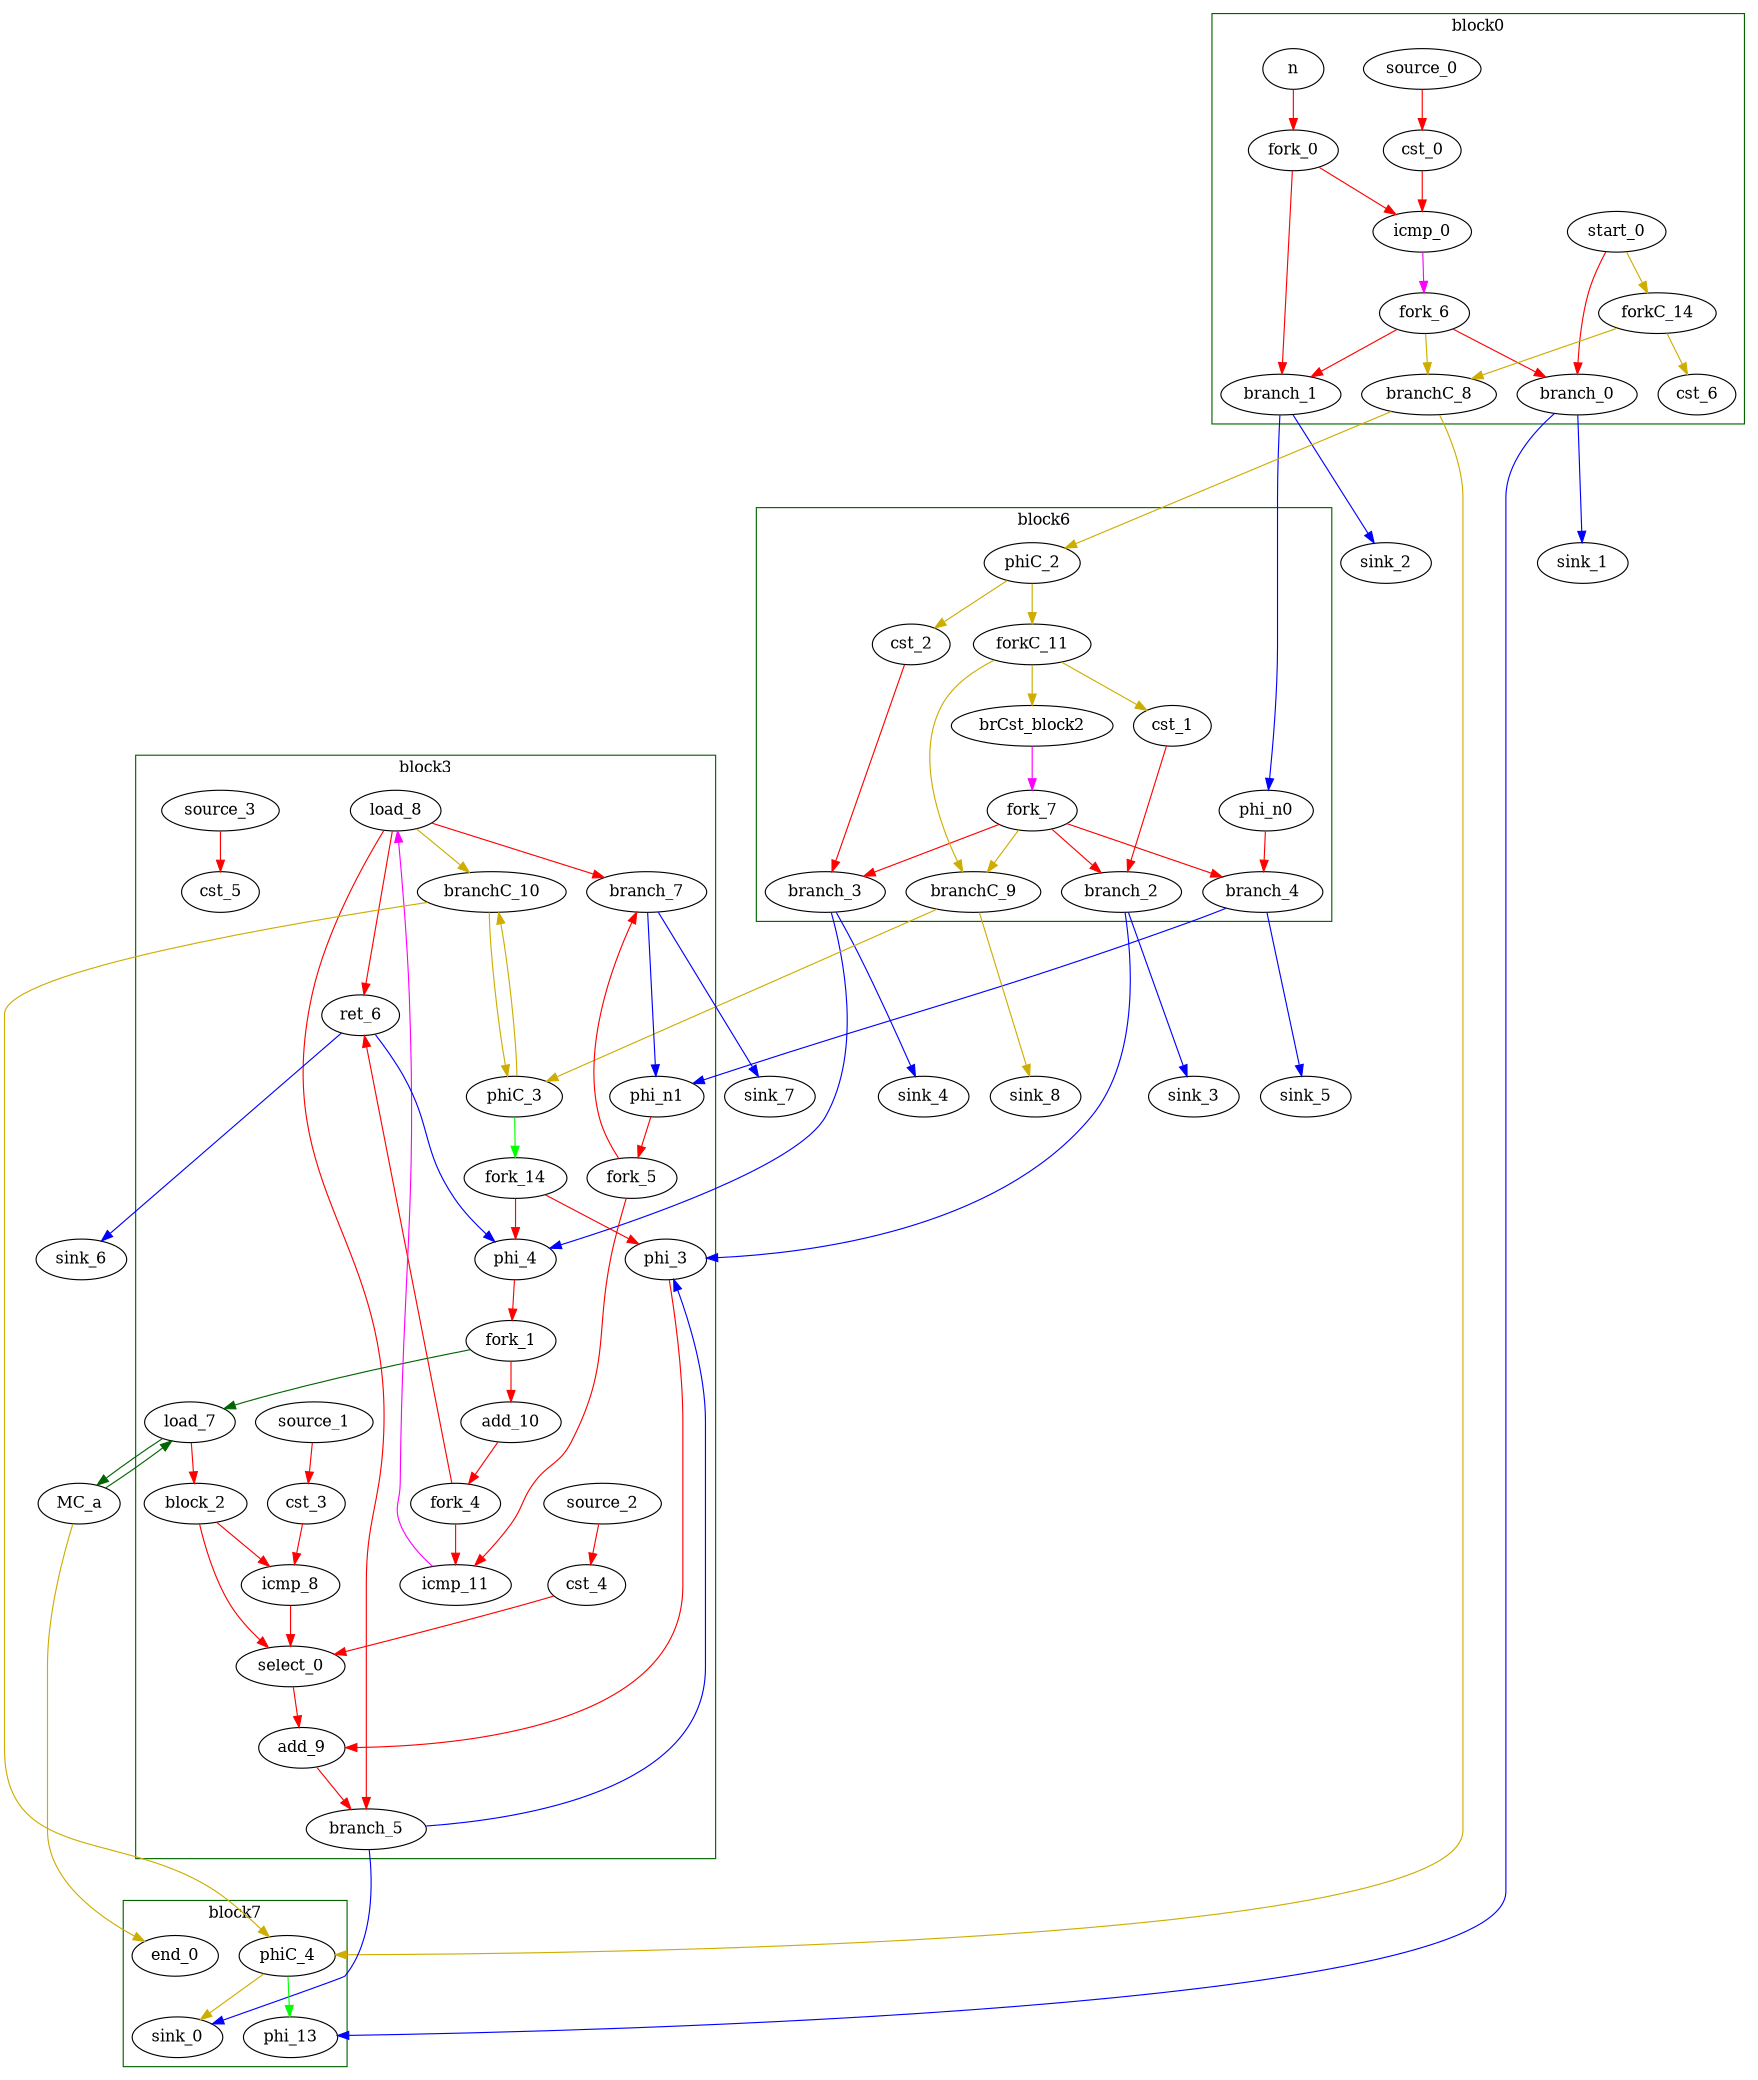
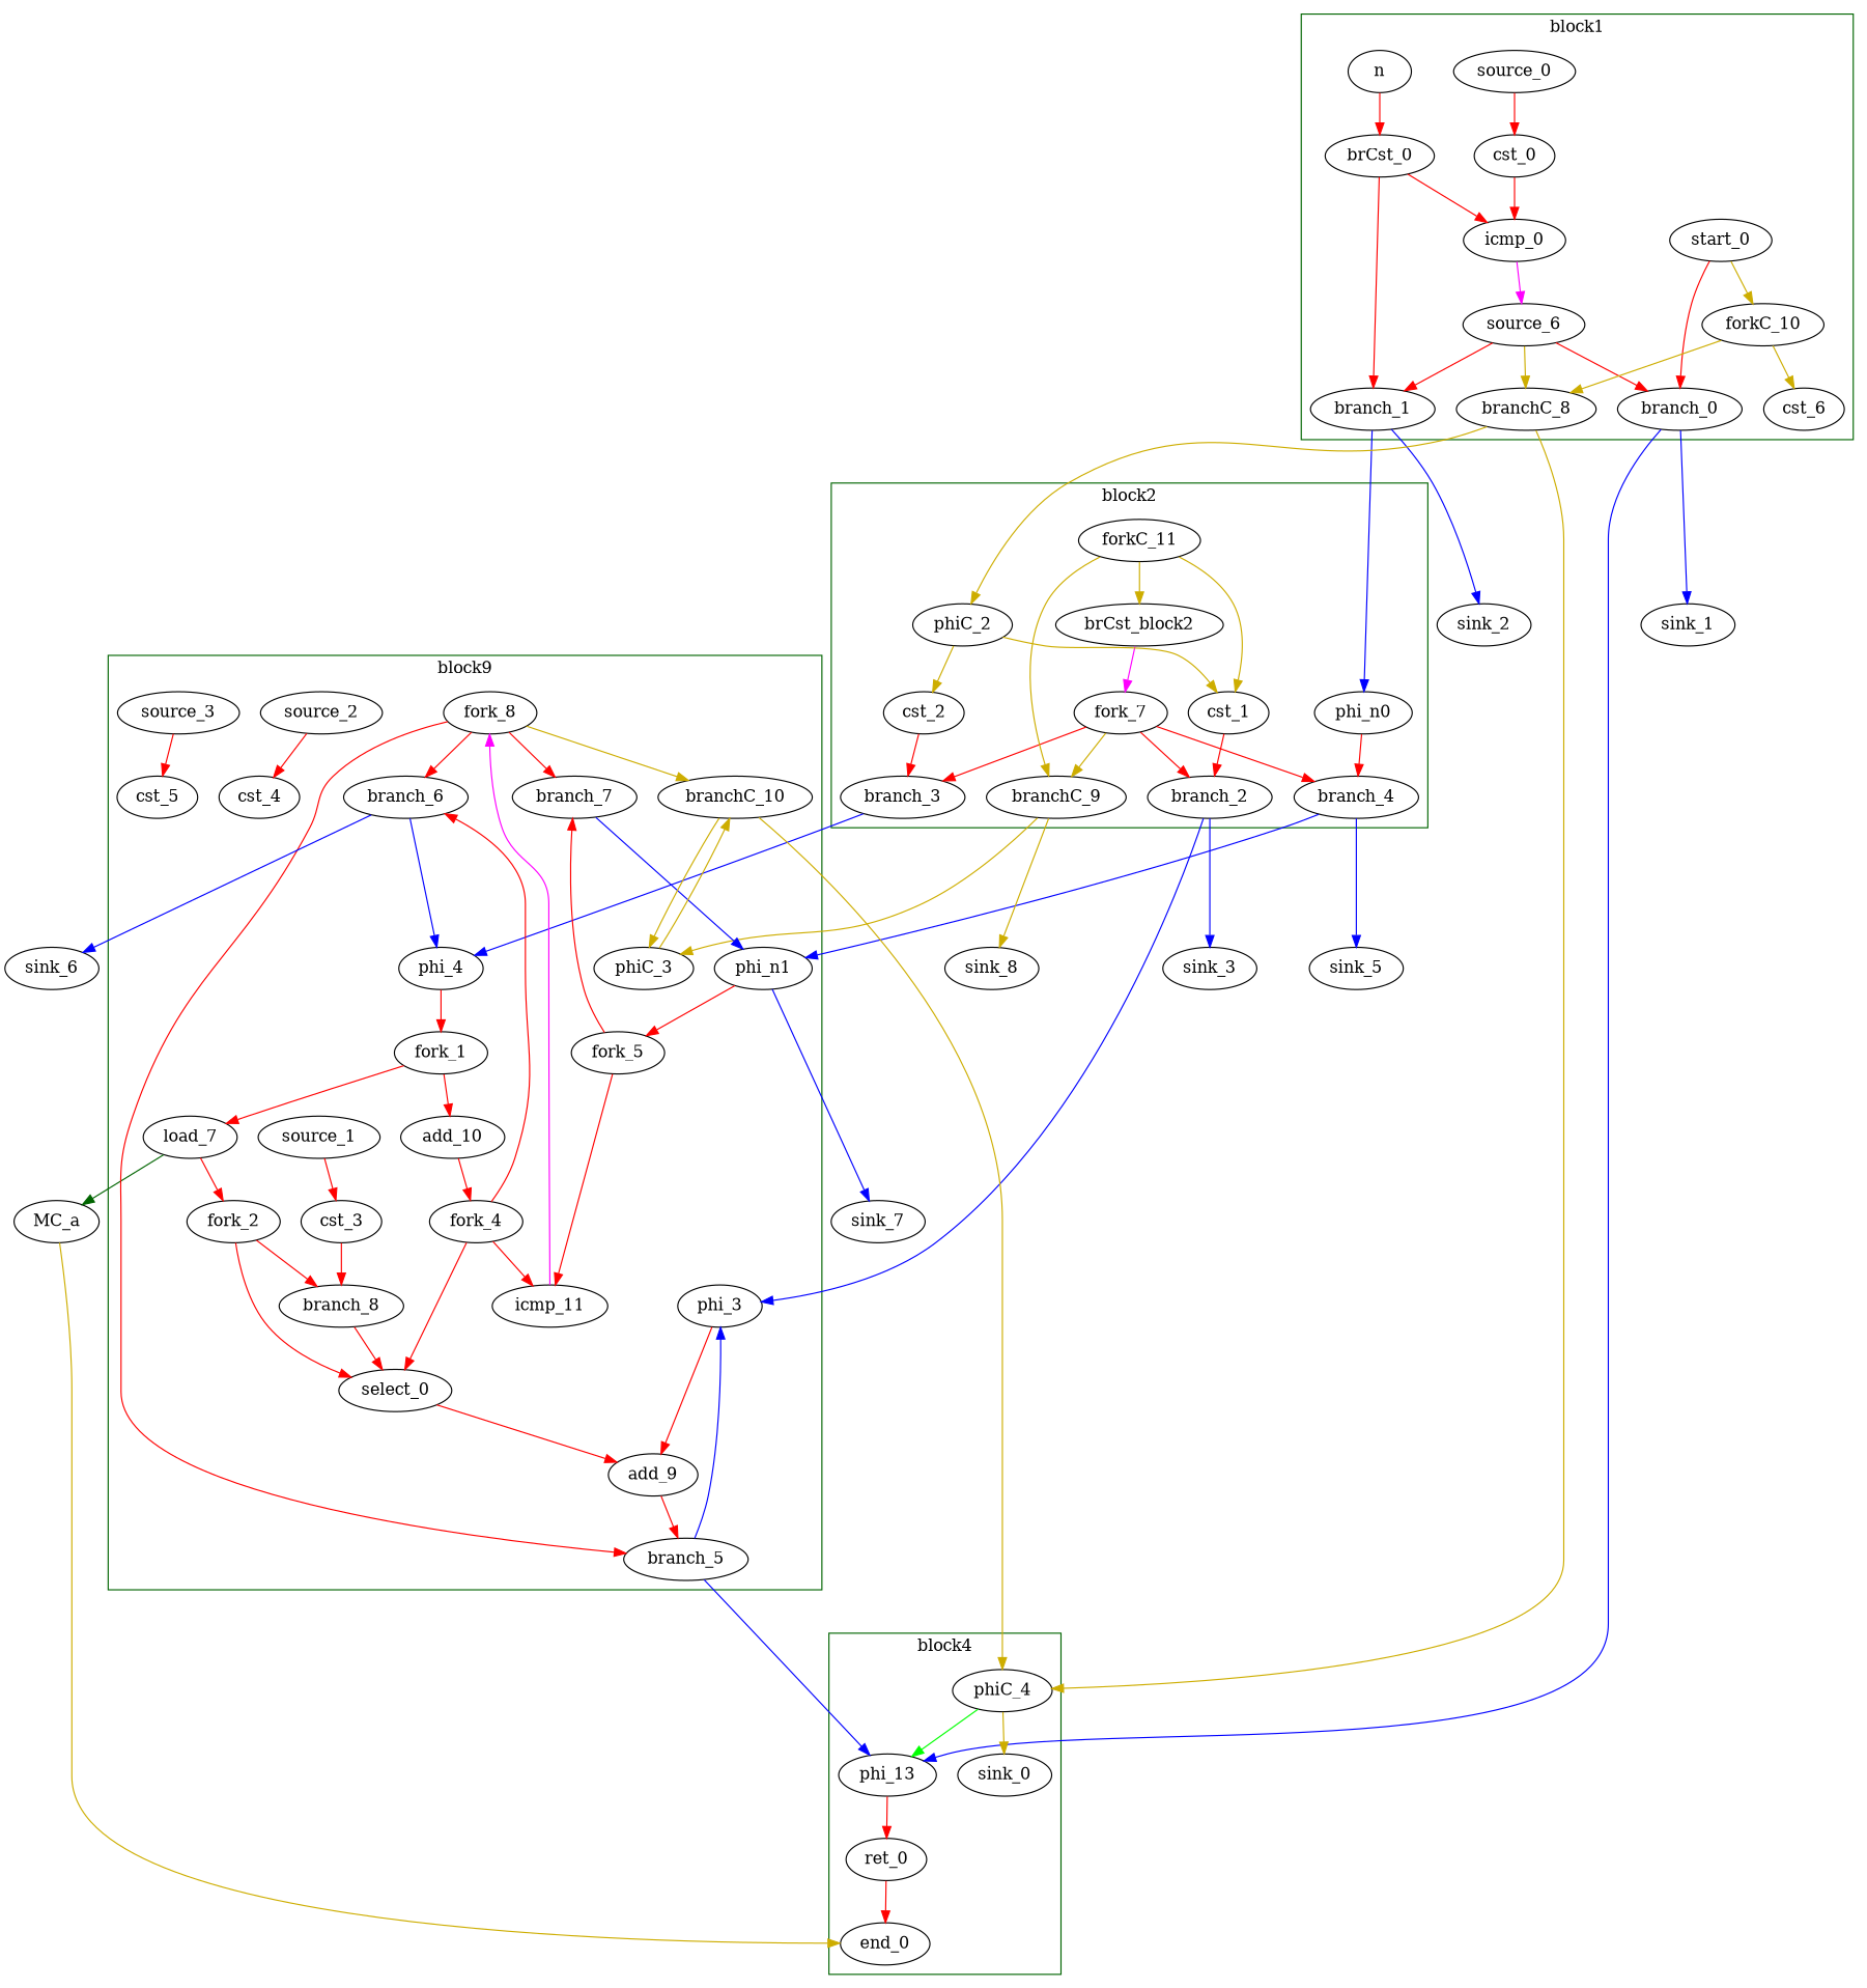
  digraph {
    splines=spline
    node [bbID=3 in="in1:1" out="out1:1" type=Fork]
    edge [color=red from=out1 to=in1]
    n [bbID=1 in="in1:32" out="out1:32" type=Entry]
-   fork_0 [bbID=1 in="in1:32" out="out1:32 out2:32 "]
+   fork_0 [bbID=1 in="in1:32" out="out1:32 out2:32 " label=brCst_0]
    cst_0 [bbID=1 type=Constant value="0x00000000"]
    icmp_0 [II=1 bbID=1 delay=3.439 in="in1:32 in2:32 " latency=0 op=icmp_sgt_op out="out1:1 " type=Operator]
-   fork_6 [bbID=1 out="out1:1 out2:1 out3:1 "]
+   fork_6 [bbID=1 out="out1:1 out2:1 out3:1 " label=source_6]
    cst_6 [bbID=1 type=Constant value="0x00000000"]
    branch_0 [bbID=1 in="in1:1 in2?:1" out="out1+:1 out2-:1" type=Branch]
    branch_1 [bbID=1 in="in1:32 in2?:1" out="out1+:32 out2-:32" type=Branch]
    branchC_8 [bbID=1 in="in1:0 in2?:1" out="out1+:0 out2-:0" type=Branch]
    start_0 [bbID=1 control=true in="in1:0" out="out1:0" type=Entry]
-   forkC_10 [bbID=1 in="in1:0" out="out1:0 out2:0 " label=forkC_14]
+   forkC_10 [bbID=1 in="in1:0" out="out1:0 out2:0 "]
    source_0 [bbID=1 type=Source in=""]
    brCst_block2 [bbID=2 type=Constant value="0x1"]
    fork_7 [bbID=2 out="out1:1 out2:1 out3:1 out4:1 "]
    cst_1 [bbID=2 type=Constant value="0x00000000"]
    branch_2 [bbID=2 in="in1:1 in2?:1" out="out1+:1 out2-:1" type=Branch]
    cst_2 [bbID=2 type=Constant value="0x00000000"]
    branch_3 [bbID=2 in="in1:1 in2?:1" out="out1+:1 out2-:1" type=Branch]
    phi_n0 [bbID=2 delay=0.000 in="in1:32 " out="out1:32" type=Merge]
    branch_4 [bbID=2 in="in1:32 in2?:1" out="out1+:32 out2-:32" type=Branch]
    branchC_9 [bbID=2 in="in1:0 in2?:1" out="out1+:0 out2-:0" type=Branch]
    phiC_2 [bbID=2 delay=0.000 in="in1:0 " out="out1:0" type=Merge]
    forkC_11 [bbID=2 in="in1:0" out="out1:0 out2:0 out3:0 out4:0 "]
    phi_3 [delay=1.624 in="in1?:1 in2:32 in3:32 " out="out1:32" type=Mux]
    add_9 [II=1 delay=3.146 in="in1:32 in2:32 " latency=0 op=add_op out="out1:32 " type=Operator]
    phi_4 [delay=1.624 in="in1?:1 in2:31 in3:31 " out="out1:31" type=Mux]
    fork_1 [in="in1:31" out="out1:31 out2:31 "]
    load_7 [II=1 delay=7.999 in="in1:32 in2:31 " latency=2 op=mc_load_op out="out1:32 out2:31 " portId=0 type=Operator]
-   fork_2 [in="in1:32" out="out1:32 out2:32 " label=block_2]
+   fork_2 [in="in1:32" out="out1:32 out2:32 "]
    cst_3 [in="in1:4" out="out1:4" type=Constant value="0x0000000A"]
-   icmp_8 [II=1 delay=3.439 in="in1:32 in2:32 " latency=0 op=icmp_sgt_op out="out1:1 " type=Operator]
+   icmp_8 [II=1 delay=3.439 in="in1:32 in2:32 " latency=0 op=icmp_sgt_op out="out1:1 " type=Operator label=branch_8]
    select_0 [II=1 delay=0.000 in="in1?:1 in2+:32 in3-:32 " latency=0 op=select_op out="out1:32 " trueFrac=0.2 type=Operator]
    cst_4 [type=Constant value="0x00000000"]
    branch_5 [in="in1:32 in2?:1" out="out1+:32 out2-:32" type=Branch]
    cst_5 [type=Constant value="0x00000001"]
    add_10 [II=1 delay=3.146 in="in1:31 in2:31 " latency=0 op=add_op out="out1:31 " type=Operator]
    fork_4 [in="in1:31" out="out1:31 out2:31 "]
    icmp_11 [II=1 delay=3.439 in="in1:32 in2:32 " latency=0 op=icmp_slt_op out="out1:1 " type=Operator]
-   fork_8 [out="out1:1 out2:1 out3:1 out4:1 " label=load_8]
+   fork_8 [out="out1:1 out2:1 out3:1 out4:1 "]
    phi_n1 [delay=1.624 in="in1:32 in2:32 " out="out1:32" type=Merge]
    fork_5 [in="in1:32" out="out1:32 out2:32 "]
-   branch_6 [in="in1:31 in2?:1" out="out1+:31 out2-:31" type=Branch label=ret_6]
+   branch_6 [in="in1:31 in2?:1" out="out1+:31 out2-:31" type=Branch]
    branch_7 [in="in1:32 in2?:1" out="out1+:32 out2-:32" type=Branch]
    branchC_10 [in="in1:0 in2?:1" out="out1+:0 out2-:0" type=Branch]
    phiC_3 [delay=0.000 in="in1:0 in2:0 " out="out1:0 out2?:1" type=CntrlMerge]
-   fork_14 [out="out1:1 out2:1 "]
    source_1 [out="out1:4" type=Source in=""]
    source_2 [type=Source in=""]
    source_3 [type=Source in=""]
    phi_13 [bbID=4 delay=1.624 in="in1?:1 in2:32 in3:32 " out="out1:32" type=Mux]
+   ret_0 [II=1 bbID=4 delay=0.000 in="in1:32 " latency=0 op=ret_op out="out1:32 " type=Operator]
    end_0 [bbID=0 in="in1:0*e in2:32 " out="out1:32" type=Exit]
    phiC_4 [bbID=4 delay=0.000 in="in1:0 in2:0 " out="out1:0 out2?:1" type=CntrlMerge]
    sink_0 [bbID=0 in="in1:0" type=Sink out=""]
    sink_1 [bbID=0 type=Sink out=""]
    sink_2 [bbID=0 in="in1:32" type=Sink out=""]
    sink_3 [bbID=0 type=Sink out=""]
-   sink_4 [bbID=0 type=Sink out=""]
    sink_5 [bbID=0 in="in1:32" type=Sink out=""]
    sink_8 [bbID=0 in="in1:0" type=Sink out=""]
    MC_a [bbID=0 bbcount=0 in="in1:31*l0a " ldcount=1 memory=a out="out1:32*l0d out2:0*e " stcount=0 type=MC]
    sink_6 [bbID=0 in="in1:31" type=Sink out=""]
    sink_7 [bbID=0 in="in1:32" type=Sink out=""]
    subgraph cluster_1 {
      color=darkgreen
-     label=block0
+     label=block1
      n
      fork_0
      cst_0
      icmp_0
      fork_6
      cst_6
      branch_0
      branch_1
      branchC_8
      start_0
      forkC_10
      source_0
    }
    subgraph cluster_2 {
      color=darkgreen
-     label=block6
+     label=block2
      brCst_block2
      fork_7
      cst_1
      branch_2
      cst_2
      branch_3
      phi_n0
      branch_4
      branchC_9
      phiC_2
      forkC_11
    }
    subgraph cluster_3 {
      color=darkgreen
-     label=block3
+     label=block9
      phi_3
      add_9
      phi_4
      fork_1
      load_7
      fork_2
      cst_3
      icmp_8
      select_0
      cst_4
      branch_5
      cst_5
      add_10
      fork_4
      icmp_11
      fork_8
      phi_n1
      fork_5
      branch_6
      branch_7
      branchC_10
      phiC_3
-     fork_14
      source_1
      source_2
      source_3
    }
    subgraph cluster_4 {
      color=darkgreen
-     label=block7
+     label=block4
      phi_13
+     ret_0
      end_0
      phiC_4
      sink_0
    }
    n -> fork_0
    fork_0 -> icmp_0
    fork_0 -> branch_1 [from=out2]
    cst_0 -> icmp_0 [to=in2]
    icmp_0 -> fork_6 [color=magenta]
    fork_6 -> branch_0 [from=out2 to=in2]
    fork_6 -> branch_1 [to=in2]
    fork_6 -> branchC_8 [color=gold3 from=out3 to=in2]
    branch_0 -> phi_13 [color=blue from=out2 minlen=3 to=in2]
    branch_0 -> sink_1 [color=blue minlen=3]
    branch_1 -> phi_n0 [color=blue minlen=3]
    branch_1 -> sink_2 [color=blue from=out2 minlen=3]
    branchC_8 -> phiC_2 [color=gold3 minlen=3]
    branchC_8 -> phiC_4 [color=gold3 from=out2 minlen=3]
    start_0 -> branch_0
    start_0 -> forkC_10 [color=gold3]
    forkC_10 -> cst_6 [color=gold3]
    forkC_10 -> branchC_8 [color=gold3 from=out2]
    source_0 -> cst_0
    brCst_block2 -> fork_7 [color=magenta]
    fork_7 -> branch_2 [from=out3 to=in2]
    fork_7 -> branch_3 [from=out2 to=in2]
    fork_7 -> branch_4 [to=in2]
    fork_7 -> branchC_9 [color=gold3 from=out4 to=in2]
    cst_1 -> branch_2
    branch_2 -> phi_3 [color=blue minlen=3 to=in2]
    branch_2 -> sink_3 [color=blue from=out2 minlen=3]
    cst_2 -> branch_3
    branch_3 -> phi_4 [color=blue minlen=3 to=in2]
-   branch_3 -> sink_4 [color=blue from=out2 minlen=3]
    phi_n0 -> branch_4
    branch_4 -> phi_n1 [color=blue minlen=3]
    branch_4 -> sink_5 [color=blue from=out2 minlen=3]
    branchC_9 -> phiC_3 [color=gold3 minlen=3]
    branchC_9 -> sink_8 [color=gold3 from=out2 minlen=3]
    phiC_2 -> cst_2 [color=gold3 from=out2]
-   phiC_2 -> forkC_11 [color=gold3]
+   phiC_2 -> cst_1 [color=gold3]
    forkC_11 -> brCst_block2 [color=gold3 from=out4]
    forkC_11 -> cst_1 [color=gold3]
    forkC_11 -> branchC_9 [color=gold3 from=out3]
    phi_3 -> add_9
    add_9 -> branch_5
    phi_4 -> fork_1
-   fork_1 -> load_7 [color=darkgreen from=out2 to=in2]
+   fork_1 -> load_7 [from=out2 to=in2]
    fork_1 -> add_10
    load_7 -> fork_2
    load_7 -> MC_a [color=darkgreen from=out2 mem_address=true]
    fork_2 -> icmp_8
    fork_2 -> select_0 [from=out2 to=in2]
    cst_3 -> icmp_8 [to=in2]
    icmp_8 -> select_0
    select_0 -> add_9 [to=in2]
-   cst_4 -> select_0 [to=in3]
+   fork_4 -> select_0 [to=in3]
    branch_5 -> phi_3 [color=blue minlen=3 to=in3]
-   branch_5 -> sink_0 [color=blue from=out2 minlen=3 to=in3]
+   branch_5 -> phi_13 [color=blue from=out2 minlen=3 to=in3]
    add_10 -> fork_4
    fork_4 -> icmp_11
    fork_4 -> branch_6 [from=out2]
    icmp_11 -> fork_8 [color=magenta]
    fork_8 -> branch_5 [from=out3 to=in2]
    fork_8 -> branch_6 [from=out2 to=in2]
    fork_8 -> branch_7 [to=in2]
    fork_8 -> branchC_10 [color=gold3 from=out4 to=in2]
    phi_n1 -> fork_5
    fork_5 -> icmp_11 [to=in2]
    fork_5 -> branch_7 [from=out2]
    branch_6 -> phi_4 [color=blue minlen=3 to=in3]
    branch_6 -> sink_6 [color=blue from=out2 minlen=3]
    branch_7 -> phi_n1 [color=blue minlen=3 to=in2]
-   branch_7 -> sink_7 [color=blue from=out2 minlen=3]
+   phi_n1 -> sink_7 [color=blue from=out2 minlen=3]
    branchC_10 -> phiC_3 [color=gold3 minlen=3 to=in2]
    branchC_10 -> phiC_4 [color=gold3 from=out2 minlen=3 to=in2]
    phiC_3 -> branchC_10 [color=gold3]
-   phiC_3 -> fork_14 [color=green from=out2]
-   fork_14 -> phi_3
-   fork_14 -> phi_4 [from=out2]
    source_1 -> cst_3
    source_2 -> cst_4
    source_3 -> cst_5
+   phi_13 -> ret_0
+   ret_0 -> end_0 [to=in2]
    phiC_4 -> phi_13 [color=green from=out2]
    phiC_4 -> sink_0 [color=gold3]
-   MC_a -> load_7 [color=darkgreen mem_address=false]
    MC_a -> end_0 [color=gold3 from=out2]
  }
